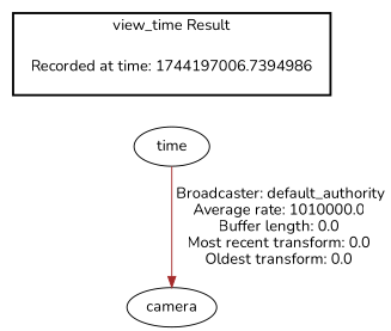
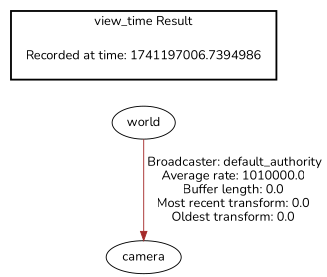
  digraph {
    fontname=Nunito
    node [fontname=Nunito]
    edge [fontname=Nunito]
-   "Recorded at time: 1741197006.7394986" [shape=plaintext label="Recorded at time: 1744197006.7394986"]
-   world [label=time]
+   "Recorded at time: 1741197006.7394986" [shape=plaintext]
+   world
    camera
    subgraph cluster_1 {
      color=black
      label="view_time Result"
      style=bold
      "Recorded at time: 1741197006.7394986"
    }
    "Recorded at time: 1741197006.7394986" -> world [style=invis]
    world -> camera [color=brown label=" Broadcaster: default_authority\nAverage rate: 1010000.0\nBuffer length: 0.0\nMost recent transform: 0.0\nOldest transform: 0.0\n"]
  }
